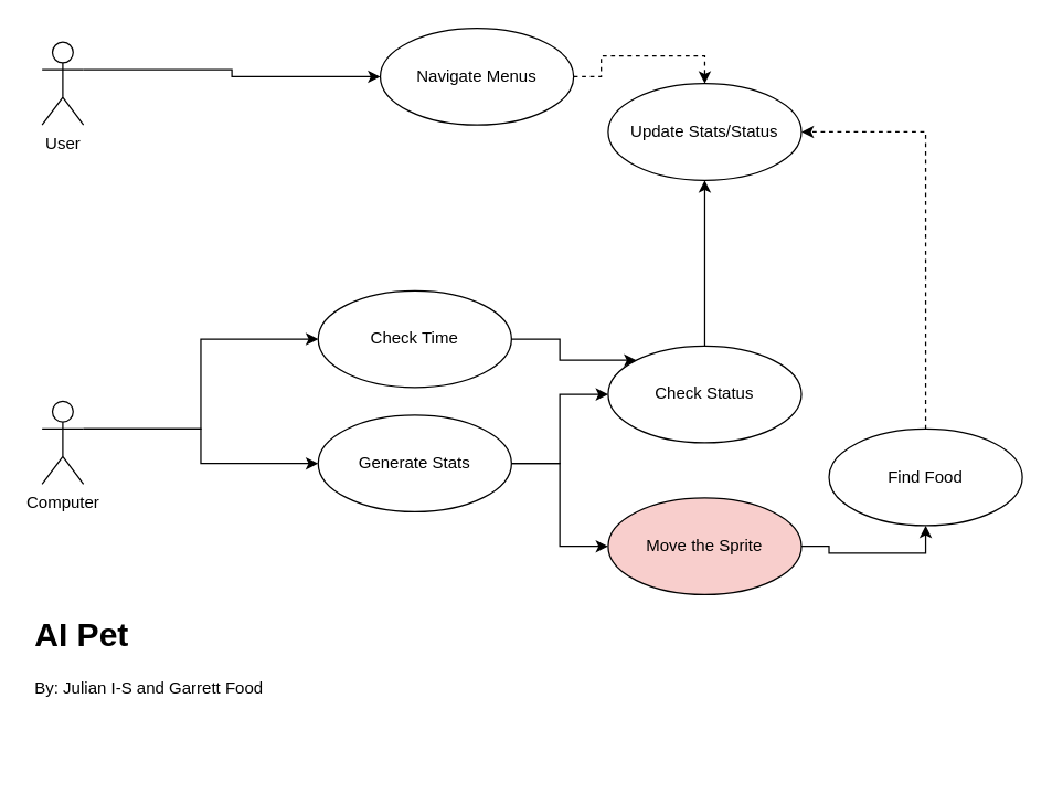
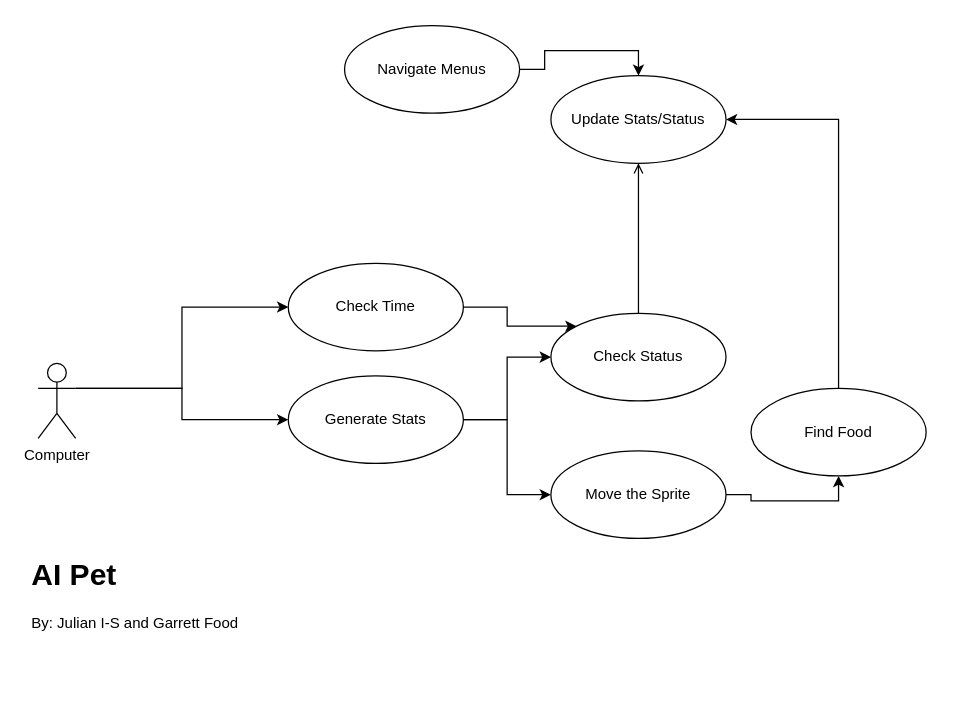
  <mxCell id="0" />
  <mxCell id="1" parent="0" />
- <mxCell id="2" style="edgeStyle=orthogonalEdgeStyle;rounded=0;orthogonalLoop=1;jettySize=auto;html=1;exitX=1;exitY=0.333;exitDx=0;exitDy=0;exitPerimeter=0;entryX=0;entryY=0.5;entryDx=0;entryDy=0;" parent="1" source="3" target="16" edge="1"><mxGeometry relative="1" as="geometry"><mxPoint x="290" y="60" as="targetPoint" /></mxGeometry></mxCell>
- <mxCell id="3" value="User" style="shape=umlActor;verticalLabelPosition=bottom;labelBackgroundColor=#ffffff;verticalAlign=top;html=1;" parent="1" vertex="1"><mxGeometry x="30" y="30" width="30" height="60" as="geometry" /></mxCell>
  <mxCell id="4" value="Update Stats/Status" style="ellipse;whiteSpace=wrap;html=1;" parent="1" vertex="1"><mxGeometry x="440" y="60" width="140" height="70" as="geometry" /></mxCell>
  <mxCell id="5" style="edgeStyle=orthogonalEdgeStyle;rounded=0;orthogonalLoop=1;jettySize=auto;html=1;entryX=0;entryY=0.5;entryDx=0;entryDy=0;exitX=1;exitY=0.333;exitDx=0;exitDy=0;exitPerimeter=0;" parent="1" source="7" target="10" edge="1"><mxGeometry relative="1" as="geometry" /></mxCell>
  <mxCell id="6" style="edgeStyle=orthogonalEdgeStyle;rounded=0;orthogonalLoop=1;jettySize=auto;html=1;exitX=1;exitY=0.333;exitDx=0;exitDy=0;exitPerimeter=0;entryX=0;entryY=0.5;entryDx=0;entryDy=0;" parent="1" source="7" target="18" edge="1"><mxGeometry relative="1" as="geometry" /></mxCell>
  <mxCell id="7" value="Computer" style="shape=umlActor;verticalLabelPosition=bottom;labelBackgroundColor=#ffffff;verticalAlign=top;html=1;" parent="1" vertex="1"><mxGeometry x="30" y="290" width="30" height="60" as="geometry" /></mxCell>
  <mxCell id="8" style="edgeStyle=orthogonalEdgeStyle;rounded=0;orthogonalLoop=1;jettySize=auto;html=1;exitX=1;exitY=0.5;exitDx=0;exitDy=0;entryX=0;entryY=0.5;entryDx=0;entryDy=0;" parent="1" source="10" target="12" edge="1"><mxGeometry relative="1" as="geometry" /></mxCell>
  <mxCell id="9" style="edgeStyle=orthogonalEdgeStyle;rounded=0;orthogonalLoop=1;jettySize=auto;html=1;exitX=1;exitY=0.5;exitDx=0;exitDy=0;" parent="1" source="10" target="14" edge="1"><mxGeometry relative="1" as="geometry" /></mxCell>
  <mxCell id="10" value="Generate Stats" style="ellipse;whiteSpace=wrap;html=1;" parent="1" vertex="1"><mxGeometry x="230" y="300" width="140" height="70" as="geometry" /></mxCell>
- <mxCell id="11" style="edgeStyle=orthogonalEdgeStyle;rounded=0;orthogonalLoop=1;jettySize=auto;html=1;exitX=0.5;exitY=0;exitDx=0;exitDy=0;entryX=0.5;entryY=1;entryDx=0;entryDy=0;" parent="1" source="12" target="4" edge="1"><mxGeometry relative="1" as="geometry" /></mxCell>
+ <mxCell id="11" style="edgeStyle=orthogonalEdgeStyle;rounded=0;orthogonalLoop=1;jettySize=auto;html=1;exitX=0.5;exitY=0;exitDx=0;exitDy=0;entryX=0.5;entryY=1;entryDx=0;entryDy=0;endArrow=open;" parent="1" source="12" target="4" edge="1"><mxGeometry relative="1" as="geometry" /></mxCell>
  <mxCell id="12" value="Check Status" style="ellipse;whiteSpace=wrap;html=1;" parent="1" vertex="1"><mxGeometry x="440" y="250" width="140" height="70" as="geometry" /></mxCell>
  <mxCell id="13" style="edgeStyle=orthogonalEdgeStyle;rounded=0;orthogonalLoop=1;jettySize=auto;html=1;exitX=1;exitY=0.5;exitDx=0;exitDy=0;entryX=0.5;entryY=1;entryDx=0;entryDy=0;" parent="1" source="14" target="20" edge="1"><mxGeometry relative="1" as="geometry" /></mxCell>
- <mxCell id="14" value="Move the Sprite" style="ellipse;whiteSpace=wrap;html=1;fillColor=#f8cecc;" parent="1" vertex="1"><mxGeometry x="440" y="360" width="140" height="70" as="geometry" /></mxCell>
- <mxCell id="15" style="edgeStyle=orthogonalEdgeStyle;rounded=0;orthogonalLoop=1;jettySize=auto;html=1;exitX=1;exitY=0.5;exitDx=0;exitDy=0;entryX=0.5;entryY=0;entryDx=0;entryDy=0;dashed=1;" parent="1" source="16" target="4" edge="1"><mxGeometry relative="1" as="geometry" /></mxCell>
+ <mxCell id="14" value="Move the Sprite" style="ellipse;whiteSpace=wrap;html=1;" parent="1" vertex="1"><mxGeometry x="440" y="360" width="140" height="70" as="geometry" /></mxCell>
+ <mxCell id="15" style="edgeStyle=orthogonalEdgeStyle;rounded=0;orthogonalLoop=1;jettySize=auto;html=1;exitX=1;exitY=0.5;exitDx=0;exitDy=0;entryX=0.5;entryY=0;entryDx=0;entryDy=0;" parent="1" source="16" target="4" edge="1"><mxGeometry relative="1" as="geometry" /></mxCell>
  <mxCell id="16" value="Navigate Menus" style="ellipse;whiteSpace=wrap;html=1;" parent="1" vertex="1"><mxGeometry x="275" y="20" width="140" height="70" as="geometry" /></mxCell>
  <mxCell id="17" style="edgeStyle=orthogonalEdgeStyle;rounded=0;orthogonalLoop=1;jettySize=auto;html=1;exitX=1;exitY=0.5;exitDx=0;exitDy=0;entryX=0;entryY=0;entryDx=0;entryDy=0;" parent="1" source="18" target="12" edge="1"><mxGeometry relative="1" as="geometry" /></mxCell>
  <mxCell id="18" value="Check Time" style="ellipse;whiteSpace=wrap;html=1;" parent="1" vertex="1"><mxGeometry x="230" y="210" width="140" height="70" as="geometry" /></mxCell>
- <mxCell id="19" style="edgeStyle=orthogonalEdgeStyle;rounded=0;orthogonalLoop=1;jettySize=auto;html=1;exitX=0.5;exitY=0;exitDx=0;exitDy=0;entryX=1;entryY=0.5;entryDx=0;entryDy=0;dashed=1;" parent="1" source="20" target="4" edge="1"><mxGeometry relative="1" as="geometry" /></mxCell>
+ <mxCell id="19" style="edgeStyle=orthogonalEdgeStyle;rounded=0;orthogonalLoop=1;jettySize=auto;html=1;exitX=0.5;exitY=0;exitDx=0;exitDy=0;entryX=1;entryY=0.5;entryDx=0;entryDy=0;" parent="1" source="20" target="4" edge="1"><mxGeometry relative="1" as="geometry" /></mxCell>
  <mxCell id="20" value="Find Food" style="ellipse;whiteSpace=wrap;html=1;" parent="1" vertex="1"><mxGeometry x="600" y="310" width="140" height="70" as="geometry" /></mxCell>
  <mxCell id="21" value="&lt;h1&gt;AI Pet&lt;/h1&gt;&lt;div&gt;By: Julian I-S and Garrett Food&lt;/div&gt;" style="text;html=1;strokeColor=none;fillColor=none;spacing=5;spacingTop=-20;whiteSpace=wrap;overflow=hidden;rounded=0;" vertex="1" parent="1"><mxGeometry x="20" y="440" width="190" height="120" as="geometry" /></mxCell>
